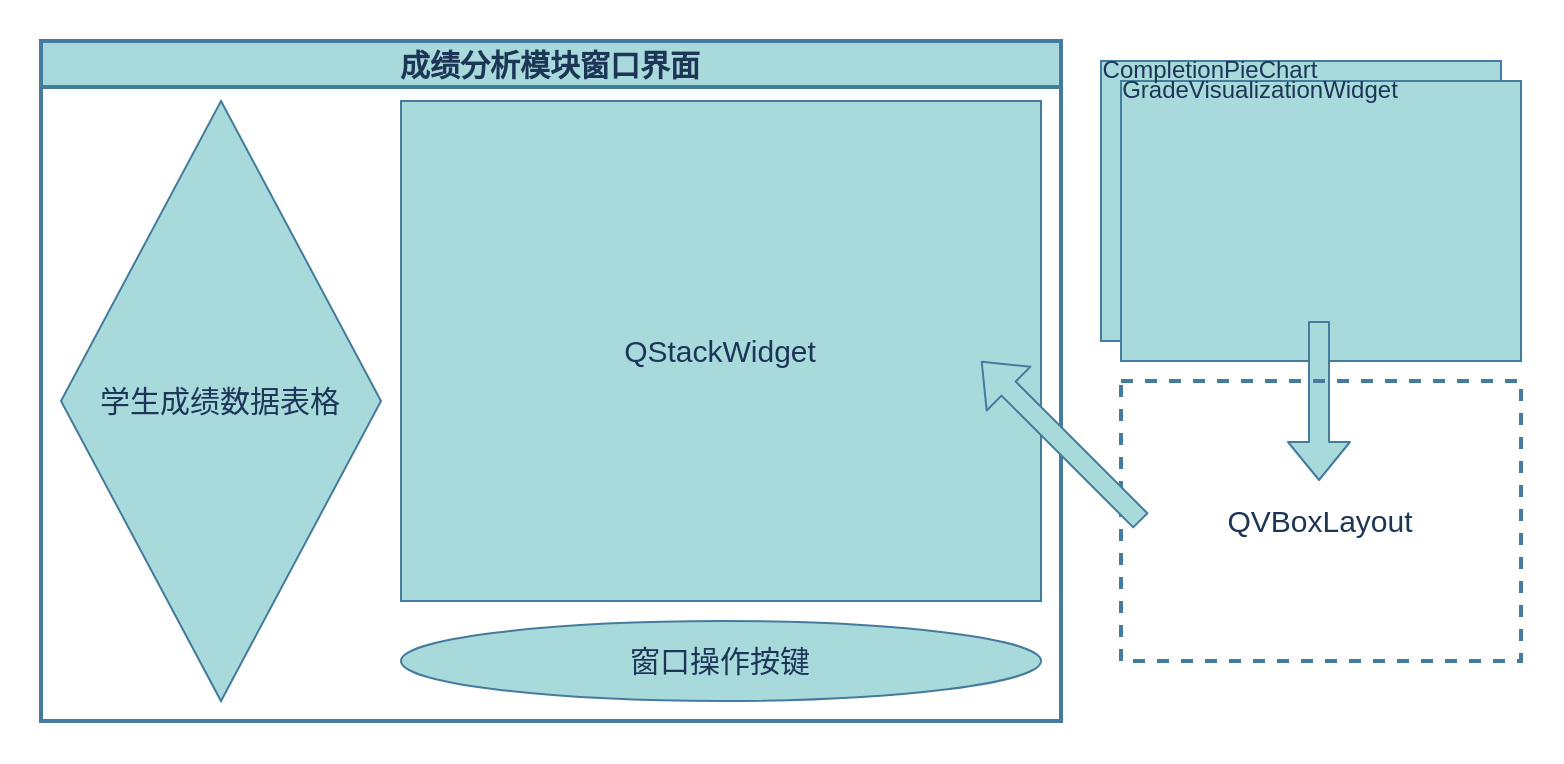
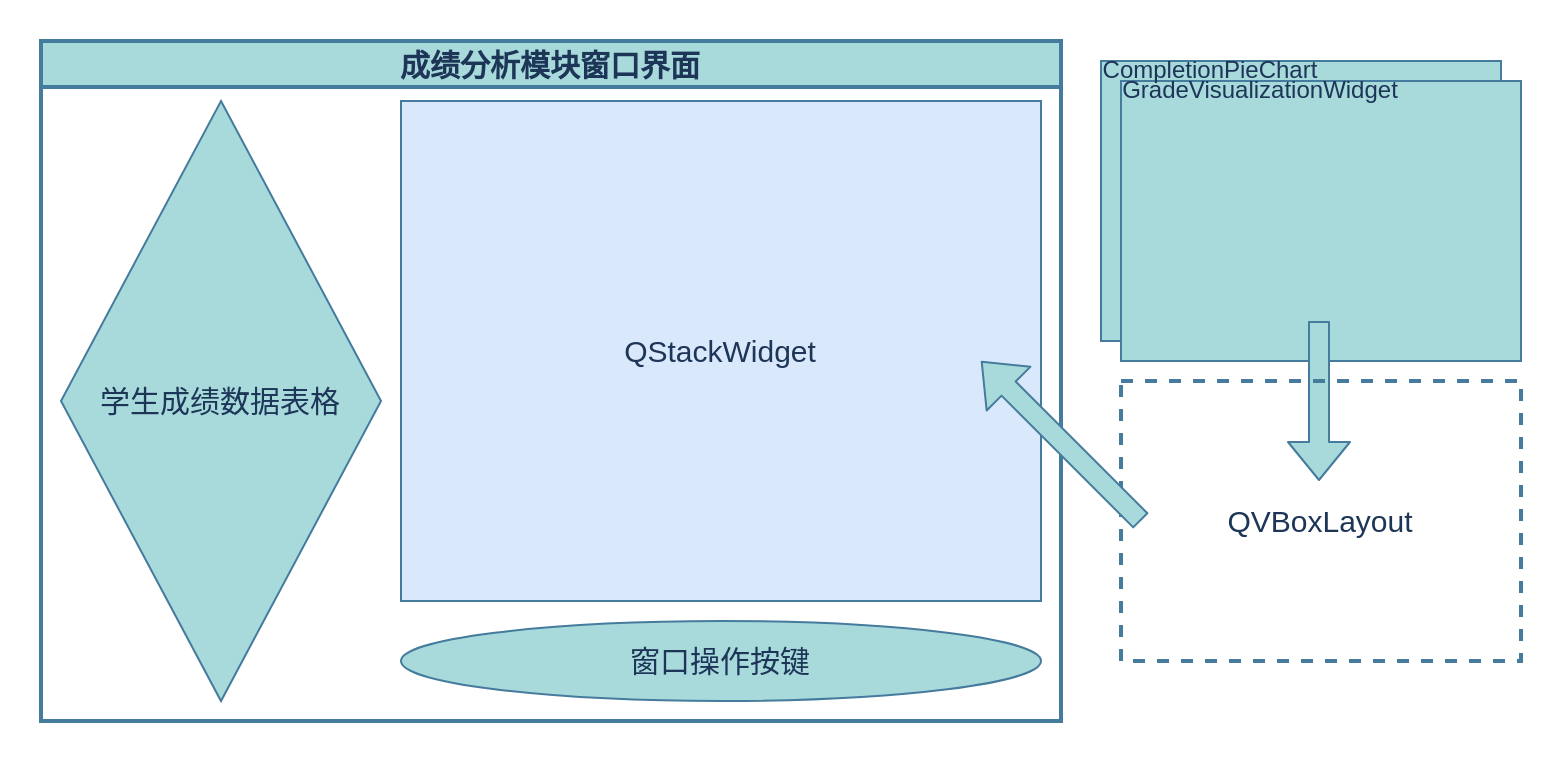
  <mxCell id="0" />
  <mxCell id="1" parent="0" />
  <mxCell id="2" value="成绩分析模块窗口界面" style="swimlane;fillColor=#A8DADC;strokeColor=#457B9D;fontColor=#1D3557;fontSize=15;strokeWidth=2;" vertex="1" parent="1"><mxGeometry x="20" y="20" width="510" height="340" as="geometry" /></mxCell>
  <mxCell id="3" value="学生成绩数据表格" style="rhombus;whiteSpace=wrap;html=1;fillColor=#A8DADC;strokeColor=#457B9D;fontColor=#1D3557;fontSize=15;" vertex="1" parent="2"><mxGeometry x="10" y="30" width="160" height="300" as="geometry" /></mxCell>
  <mxCell id="4" value="窗口操作按键" style="ellipse;whiteSpace=wrap;html=1;fillColor=#A8DADC;strokeColor=#457B9D;fontColor=#1D3557;fontSize=15;" vertex="1" parent="2"><mxGeometry x="180" y="290" width="320" height="40" as="geometry" /></mxCell>
- <mxCell id="5" value="QStackWidget" style="rounded=0;whiteSpace=wrap;html=1;fillColor=#A8DADC;strokeColor=#457B9D;fontColor=#1D3557;fontSize=15;" vertex="1" parent="2"><mxGeometry x="180" y="30" width="320" height="250" as="geometry" /></mxCell>
+ <mxCell id="5" value="QStackWidget" style="rounded=0;whiteSpace=wrap;html=1;fillColor=#dae8fc;strokeColor=#457B9D;fontColor=#1D3557;fontSize=15;" vertex="1" parent="2"><mxGeometry x="180" y="30" width="320" height="250" as="geometry" /></mxCell>
  <mxCell id="6" value="" style="rounded=0;whiteSpace=wrap;html=1;sketch=0;strokeColor=#457B9D;fillColor=#A8DADC;fontColor=#1D3557;" vertex="1" parent="1"><mxGeometry x="550" y="30" width="200" height="140" as="geometry" /></mxCell>
  <mxCell id="7" value="" style="rounded=0;whiteSpace=wrap;html=1;sketch=0;strokeColor=#457B9D;fillColor=#A8DADC;fontColor=#1D3557;" vertex="1" parent="1"><mxGeometry x="560" y="40" width="200" height="140" as="geometry" /></mxCell>
  <mxCell id="8" value="CompletionPieChart" style="text;html=1;strokeColor=none;fillColor=none;align=center;verticalAlign=middle;whiteSpace=wrap;rounded=0;sketch=0;fontColor=#1D3557;" vertex="1" parent="1"><mxGeometry x="550" y="30" width="110" height="10" as="geometry" /></mxCell>
  <mxCell id="9" value="GradeVisualizationWidget" style="text;html=1;strokeColor=none;fillColor=none;align=center;verticalAlign=middle;whiteSpace=wrap;rounded=0;sketch=0;fontColor=#1D3557;" vertex="1" parent="1"><mxGeometry x="560" y="40" width="140" height="10" as="geometry" /></mxCell>
  <mxCell id="10" value="" style="shape=flexArrow;endArrow=classic;html=1;strokeColor=#457B9D;fillColor=#A8DADC;fontColor=#1D3557;" edge="1" parent="1"><mxGeometry width="50" height="50" relative="1" as="geometry"><mxPoint x="659" y="160" as="sourcePoint" /><mxPoint x="659" y="240" as="targetPoint" /></mxGeometry></mxCell>
  <mxCell id="11" value="&lt;font style=&quot;font-size: 15px&quot;&gt;QVBoxLayout&lt;/font&gt;" style="rounded=0;whiteSpace=wrap;html=1;sketch=0;strokeColor=#457B9D;fontColor=#1D3557;fillColor=none;dashed=1;strokeWidth=2;" vertex="1" parent="1"><mxGeometry x="560" y="190" width="200" height="140" as="geometry" /></mxCell>
  <mxCell id="12" value="" style="shape=flexArrow;endArrow=classic;html=1;strokeColor=#457B9D;fillColor=#A8DADC;fontColor=#1D3557;" edge="1" parent="1"><mxGeometry width="50" height="50" relative="1" as="geometry"><mxPoint x="570" y="260" as="sourcePoint" /><mxPoint x="490" y="180" as="targetPoint" /></mxGeometry></mxCell>
